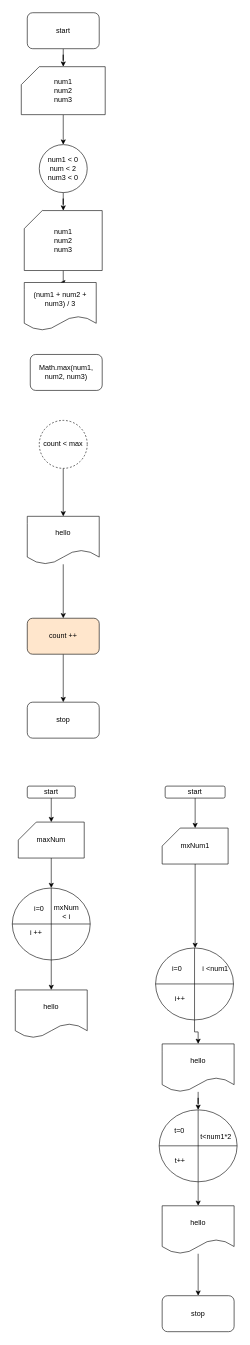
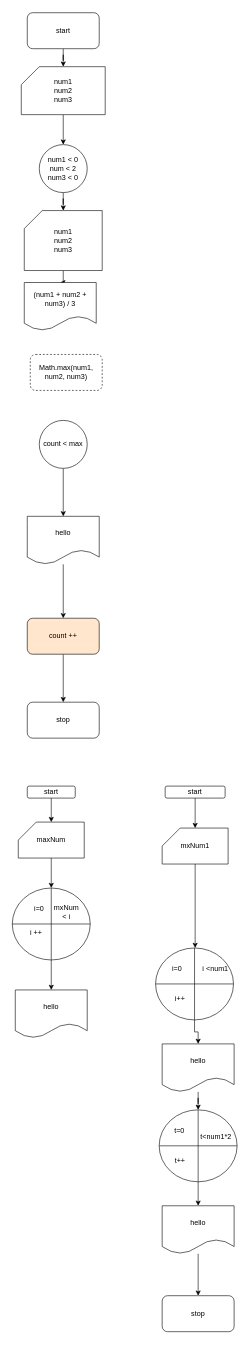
  <mxCell id="0" />
  <mxCell id="1" parent="0" />
  <mxCell id="2" value="" style="edgeStyle=orthogonalEdgeStyle;rounded=0;orthogonalLoop=1;jettySize=auto;html=1;" edge="1" parent="1" source="3" target="5"><mxGeometry relative="1" as="geometry" /></mxCell>
  <mxCell id="3" value="start" style="rounded=1;whiteSpace=wrap;html=1;" vertex="1" parent="1"><mxGeometry x="45" y="20" width="120" height="60" as="geometry" /></mxCell>
  <mxCell id="4" value="" style="edgeStyle=orthogonalEdgeStyle;rounded=0;orthogonalLoop=1;jettySize=auto;html=1;" edge="1" parent="1" source="5" target="7"><mxGeometry relative="1" as="geometry" /></mxCell>
  <mxCell id="5" value="num1&lt;br&gt;num2&lt;br&gt;num3" style="shape=card;whiteSpace=wrap;html=1;" vertex="1" parent="1"><mxGeometry x="35" y="110" width="140" height="80" as="geometry" /></mxCell>
  <mxCell id="6" value="" style="edgeStyle=orthogonalEdgeStyle;rounded=0;orthogonalLoop=1;jettySize=auto;html=1;" edge="1" parent="1" source="7" target="9"><mxGeometry relative="1" as="geometry" /></mxCell>
  <mxCell id="7" value="num1 &amp;lt; 0&lt;br&gt;num &amp;lt; 2&lt;br&gt;num3 &amp;lt; 0" style="ellipse;whiteSpace=wrap;html=1;" vertex="1" parent="1"><mxGeometry x="65" y="240" width="80" height="80" as="geometry" /></mxCell>
  <mxCell id="8" value="" style="edgeStyle=orthogonalEdgeStyle;rounded=0;orthogonalLoop=1;jettySize=auto;html=1;" edge="1" parent="1" source="9" target="10"><mxGeometry relative="1" as="geometry" /></mxCell>
  <mxCell id="9" value="num1&lt;br style=&quot;border-color: var(--border-color);&quot;&gt;num2&lt;br style=&quot;border-color: var(--border-color);&quot;&gt;num3" style="shape=card;whiteSpace=wrap;html=1;" vertex="1" parent="1"><mxGeometry x="40" y="350" width="130" height="100" as="geometry" /></mxCell>
  <mxCell id="10" value="(num1 + num2 + num3) / 3" style="shape=document;whiteSpace=wrap;html=1;boundedLbl=1;" vertex="1" parent="1"><mxGeometry x="40" y="470" width="120" height="80" as="geometry" /></mxCell>
  <mxCell id="11" value="" style="edgeStyle=orthogonalEdgeStyle;rounded=0;orthogonalLoop=1;jettySize=auto;html=1;" edge="1" parent="1" source="12" target="14"><mxGeometry relative="1" as="geometry" /></mxCell>
- <mxCell id="12" value="count &amp;lt; max" style="ellipse;whiteSpace=wrap;html=1;aspect=fixed;dashed=1;" vertex="1" parent="1"><mxGeometry x="65" y="700" width="80" height="80" as="geometry" /></mxCell>
+ <mxCell id="12" value="count &amp;lt; max" style="ellipse;whiteSpace=wrap;html=1;aspect=fixed;" vertex="1" parent="1"><mxGeometry x="65" y="700" width="80" height="80" as="geometry" /></mxCell>
  <mxCell id="13" value="" style="edgeStyle=orthogonalEdgeStyle;rounded=0;orthogonalLoop=1;jettySize=auto;html=1;" edge="1" parent="1" source="14" target="16"><mxGeometry relative="1" as="geometry" /></mxCell>
  <mxCell id="14" value="hello" style="shape=document;whiteSpace=wrap;html=1;boundedLbl=1;" vertex="1" parent="1"><mxGeometry x="45" y="860" width="120" height="80" as="geometry" /></mxCell>
  <mxCell id="15" value="" style="edgeStyle=orthogonalEdgeStyle;rounded=0;orthogonalLoop=1;jettySize=auto;html=1;" edge="1" parent="1" source="16" target="18"><mxGeometry relative="1" as="geometry" /></mxCell>
  <mxCell id="16" value="count ++" style="rounded=1;whiteSpace=wrap;html=1;fillColor=#ffe6cc;" vertex="1" parent="1"><mxGeometry x="45" y="1030" width="120" height="60" as="geometry" /></mxCell>
- <mxCell id="17" value="Math.max(num1, num2, num3)" style="rounded=1;whiteSpace=wrap;html=1;" vertex="1" parent="1"><mxGeometry x="50" y="590" width="120" height="60" as="geometry" /></mxCell>
+ <mxCell id="17" value="Math.max(num1, num2, num3)" style="rounded=1;whiteSpace=wrap;html=1;dashed=1;" vertex="1" parent="1"><mxGeometry x="50" y="590" width="120" height="60" as="geometry" /></mxCell>
  <mxCell id="18" value="stop" style="rounded=1;whiteSpace=wrap;html=1;" vertex="1" parent="1"><mxGeometry x="45" y="1170" width="120" height="60" as="geometry" /></mxCell>
  <mxCell id="19" value="" style="edgeStyle=orthogonalEdgeStyle;rounded=0;orthogonalLoop=1;jettySize=auto;html=1;" edge="1" parent="1" source="20" target="22"><mxGeometry relative="1" as="geometry" /></mxCell>
  <mxCell id="20" value="start" style="rounded=1;whiteSpace=wrap;html=1;" vertex="1" parent="1"><mxGeometry x="45" y="1310" width="80" height="20" as="geometry" /></mxCell>
  <mxCell id="21" value="" style="edgeStyle=orthogonalEdgeStyle;rounded=0;orthogonalLoop=1;jettySize=auto;html=1;" edge="1" parent="1" source="22" target="24"><mxGeometry relative="1" as="geometry" /></mxCell>
  <mxCell id="22" value="maxNum" style="shape=card;whiteSpace=wrap;html=1;" vertex="1" parent="1"><mxGeometry x="30" y="1370" width="110" height="60" as="geometry" /></mxCell>
  <mxCell id="23" value="" style="edgeStyle=orthogonalEdgeStyle;rounded=0;orthogonalLoop=1;jettySize=auto;html=1;" edge="1" parent="1" source="24" target="28"><mxGeometry relative="1" as="geometry" /></mxCell>
  <mxCell id="24" value="" style="shape=orEllipse;perimeter=ellipsePerimeter;whiteSpace=wrap;html=1;backgroundOutline=1;" vertex="1" parent="1"><mxGeometry x="20" y="1480" width="130" height="120" as="geometry" /></mxCell>
  <mxCell id="25" value="i=0" style="text;html=1;strokeColor=none;fillColor=none;align=center;verticalAlign=middle;whiteSpace=wrap;rounded=0;" vertex="1" parent="1"><mxGeometry x="35" y="1500" width="60" height="30" as="geometry" /></mxCell>
  <mxCell id="26" value="mxNum &amp;lt; i" style="text;html=1;strokeColor=none;fillColor=none;align=center;verticalAlign=middle;whiteSpace=wrap;rounded=0;" vertex="1" parent="1"><mxGeometry x="87.5" y="1510" width="45" height="20" as="geometry" /></mxCell>
  <mxCell id="27" value="i ++" style="text;html=1;strokeColor=none;fillColor=none;align=center;verticalAlign=middle;whiteSpace=wrap;rounded=0;" vertex="1" parent="1"><mxGeometry x="30" y="1540" width="60" height="30" as="geometry" /></mxCell>
  <mxCell id="28" value="hello" style="shape=document;whiteSpace=wrap;html=1;boundedLbl=1;" vertex="1" parent="1"><mxGeometry x="25" y="1650" width="120" height="80" as="geometry" /></mxCell>
  <mxCell id="29" value="" style="edgeStyle=orthogonalEdgeStyle;rounded=0;orthogonalLoop=1;jettySize=auto;html=1;" edge="1" parent="1" source="30" target="31"><mxGeometry relative="1" as="geometry" /></mxCell>
  <mxCell id="30" value="start" style="rounded=1;whiteSpace=wrap;html=1;" vertex="1" parent="1"><mxGeometry x="275" y="1310" width="100" height="20" as="geometry" /></mxCell>
  <mxCell id="31" value="mxNum1" style="shape=card;whiteSpace=wrap;html=1;" vertex="1" parent="1"><mxGeometry x="270" y="1380" width="110" height="60" as="geometry" /></mxCell>
  <mxCell id="32" value="" style="edgeStyle=orthogonalEdgeStyle;rounded=0;orthogonalLoop=1;jettySize=auto;html=1;" edge="1" parent="1" source="31"><mxGeometry relative="1" as="geometry"><mxPoint x="325" y="1530" as="sourcePoint" /><mxPoint x="325" y="1580" as="targetPoint" /></mxGeometry></mxCell>
  <mxCell id="33" value="" style="edgeStyle=orthogonalEdgeStyle;rounded=0;orthogonalLoop=1;jettySize=auto;html=1;" edge="1" parent="1" source="34" target="39"><mxGeometry relative="1" as="geometry" /></mxCell>
  <mxCell id="34" value="" style="shape=orEllipse;perimeter=ellipsePerimeter;whiteSpace=wrap;html=1;backgroundOutline=1;" vertex="1" parent="1"><mxGeometry x="259" y="1580" width="130" height="120" as="geometry" /></mxCell>
  <mxCell id="35" value="i=0" style="text;html=1;strokeColor=none;fillColor=none;align=center;verticalAlign=middle;whiteSpace=wrap;rounded=0;" vertex="1" parent="1"><mxGeometry x="265" y="1600" width="60" height="30" as="geometry" /></mxCell>
  <mxCell id="36" value="i &amp;lt;num1" style="text;html=1;strokeColor=none;fillColor=none;align=center;verticalAlign=middle;whiteSpace=wrap;rounded=0;" vertex="1" parent="1"><mxGeometry x="329" y="1600" width="60" height="30" as="geometry" /></mxCell>
  <mxCell id="37" value="i++" style="text;html=1;strokeColor=none;fillColor=none;align=center;verticalAlign=middle;whiteSpace=wrap;rounded=0;" vertex="1" parent="1"><mxGeometry x="270" y="1650" width="60" height="30" as="geometry" /></mxCell>
  <mxCell id="38" value="" style="edgeStyle=orthogonalEdgeStyle;rounded=0;orthogonalLoop=1;jettySize=auto;html=1;" edge="1" parent="1" source="39" target="41"><mxGeometry relative="1" as="geometry" /></mxCell>
  <mxCell id="39" value="hello" style="shape=document;whiteSpace=wrap;html=1;boundedLbl=1;" vertex="1" parent="1"><mxGeometry x="270" y="1740" width="120" height="80" as="geometry" /></mxCell>
  <mxCell id="40" value="" style="edgeStyle=orthogonalEdgeStyle;rounded=0;orthogonalLoop=1;jettySize=auto;html=1;" edge="1" parent="1" source="41" target="46"><mxGeometry relative="1" as="geometry" /></mxCell>
  <mxCell id="41" value="" style="shape=orEllipse;perimeter=ellipsePerimeter;whiteSpace=wrap;html=1;backgroundOutline=1;" vertex="1" parent="1"><mxGeometry x="265" y="1850" width="130" height="120" as="geometry" /></mxCell>
  <mxCell id="42" value="t&amp;lt;num1*2" style="text;html=1;strokeColor=none;fillColor=none;align=center;verticalAlign=middle;whiteSpace=wrap;rounded=0;" vertex="1" parent="1"><mxGeometry x="330" y="1880" width="60" height="30" as="geometry" /></mxCell>
  <mxCell id="43" value="t=0" style="text;html=1;strokeColor=none;fillColor=none;align=center;verticalAlign=middle;whiteSpace=wrap;rounded=0;" vertex="1" parent="1"><mxGeometry x="269" y="1870" width="60" height="30" as="geometry" /></mxCell>
  <mxCell id="44" value="t++" style="text;html=1;strokeColor=none;fillColor=none;align=center;verticalAlign=middle;whiteSpace=wrap;rounded=0;" vertex="1" parent="1"><mxGeometry x="270" y="1920" width="60" height="30" as="geometry" /></mxCell>
  <mxCell id="45" value="" style="edgeStyle=orthogonalEdgeStyle;rounded=0;orthogonalLoop=1;jettySize=auto;html=1;" edge="1" parent="1" source="46" target="47"><mxGeometry relative="1" as="geometry" /></mxCell>
  <mxCell id="46" value="hello" style="shape=document;whiteSpace=wrap;html=1;boundedLbl=1;" vertex="1" parent="1"><mxGeometry x="270" y="2010" width="120" height="80" as="geometry" /></mxCell>
  <mxCell id="47" value="stop" style="rounded=1;whiteSpace=wrap;html=1;" vertex="1" parent="1"><mxGeometry x="270" y="2160" width="120" height="60" as="geometry" /></mxCell>
